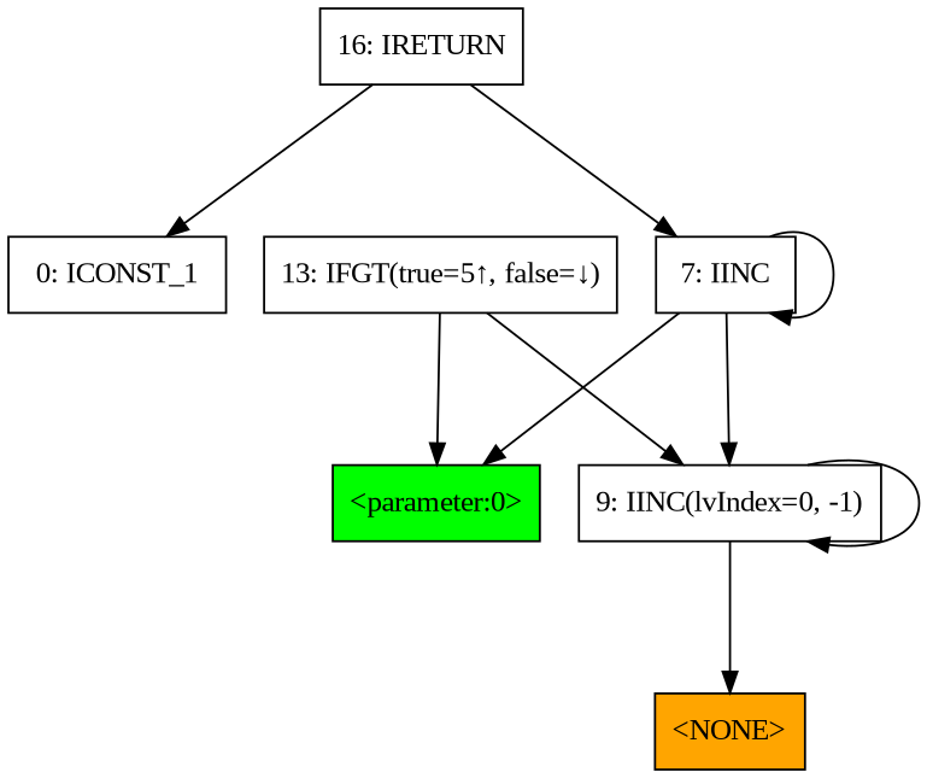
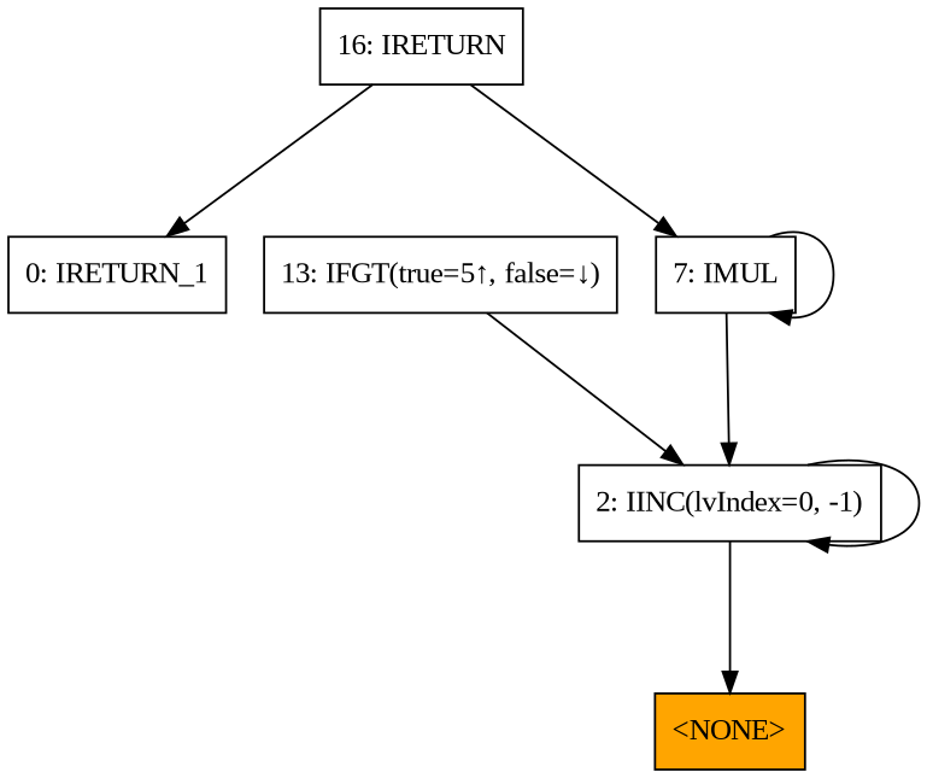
  digraph {
    dir=forward
    fontname="Liberation Serif"
    ranksep=1.0
    node [fillcolor=white fontname="Liberation Serif" shape=box style=filled]
    edge [dir=forward fontname="Liberation Serif"]
-   n1 [label="0: ICONST_1"]
-   n2 [fillcolor=green label="<parameter:0>"]
-   n3 [label="9: IINC(lvIndex=0, -1)"]
+   n1 [label="0: IRETURN_1"]
+   n3 [label="2: IINC(lvIndex=0, -1)"]
    n4 [fillcolor=orange label="<NONE>"]
    n5 [label="13: IFGT(true=5↑, false=↓)" fillcolor="" style=""]
    n6 [label="16: IRETURN" fillcolor="" style=""]
-   n7 [label="7: IINC"]
+   n7 [label="7: IMUL"]
    n3 -> n3
    n3 -> n4
-   n5 -> n2
    n5 -> n3
    n6 -> n1
    n6 -> n7
-   n7 -> n2
    n7 -> n3
    n7 -> n7
  }
